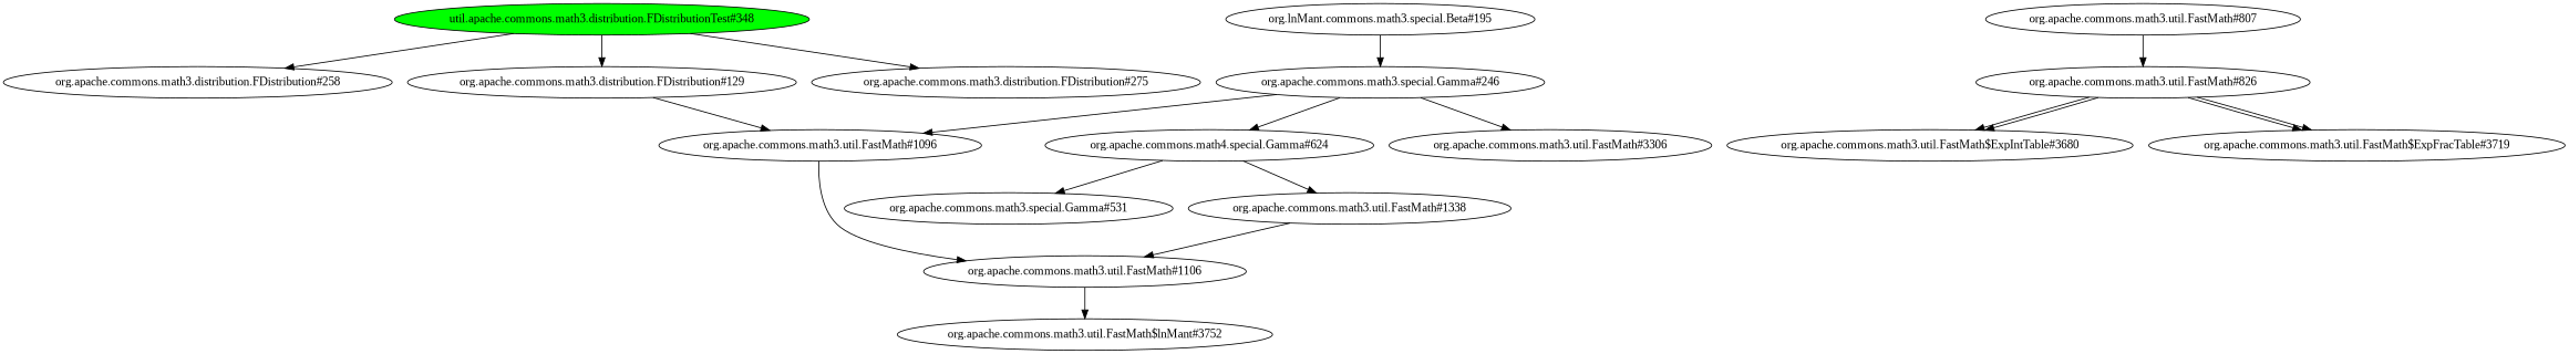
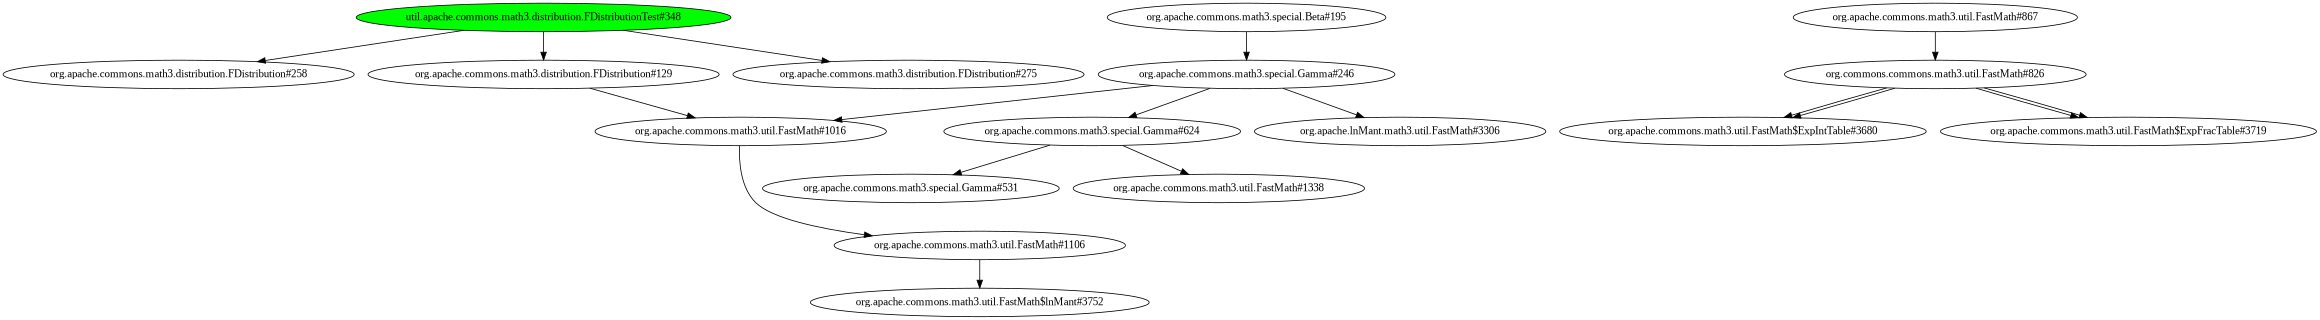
  digraph {
    fontname="Liberation Serif"
    node [fontname="Liberation Serif"]
    edge [fontname="Liberation Serif"]
    n1 [fillcolor=green label="util.apache.commons.math3.distribution.FDistributionTest#348" style=filled]
    "org.apache.commons.math3.distribution.FDistribution#258"
    "org.apache.commons.math3.distribution.FDistribution#129"
    "org.apache.commons.math3.distribution.FDistribution#275"
-   "org.apache.commons.math3.util.FastMath#1096"
+   "org.apache.commons.math3.util.FastMath#1096" [label="org.apache.commons.math3.util.FastMath#1016"]
    "org.apache.commons.math3.util.FastMath#1106"
-   "org.apache.commons.math3.util.FastMath#807"
-   "org.apache.commons.math3.util.FastMath#826"
+   "org.apache.commons.math3.util.FastMath#807" [label="org.apache.commons.math3.util.FastMath#867"]
+   "org.apache.commons.math3.util.FastMath#826" [label="org.commons.commons.math3.util.FastMath#826"]
    "org.apache.commons.math3.util.FastMath$lnMant#3752"
-   "org.apache.commons.math3.special.Beta#195" [label="org.lnMant.commons.math3.special.Beta#195"]
+   "org.apache.commons.math3.special.Beta#195"
    "org.apache.commons.math3.special.Gamma#246"
-   "org.apache.commons.math3.special.Gamma#624" [label="org.apache.commons.math4.special.Gamma#624"]
-   "org.apache.commons.math3.util.FastMath#3306"
+   "org.apache.commons.math3.special.Gamma#624"
+   "org.apache.commons.math3.util.FastMath#3306" [label="org.apache.lnMant.math3.util.FastMath#3306"]
    "org.apache.commons.math3.special.Gamma#531"
    "org.apache.commons.math3.util.FastMath#1338"
    "org.apache.commons.math3.util.FastMath$ExpIntTable#3680"
    "org.apache.commons.math3.util.FastMath$ExpFracTable#3719"
    n1 -> "org.apache.commons.math3.distribution.FDistribution#258"
    n1 -> "org.apache.commons.math3.distribution.FDistribution#129"
    n1 -> "org.apache.commons.math3.distribution.FDistribution#275"
    "org.apache.commons.math3.distribution.FDistribution#129" -> "org.apache.commons.math3.util.FastMath#1096"
    "org.apache.commons.math3.util.FastMath#1096" -> "org.apache.commons.math3.util.FastMath#1106"
    "org.apache.commons.math3.util.FastMath#1106" -> "org.apache.commons.math3.util.FastMath$lnMant#3752"
    "org.apache.commons.math3.util.FastMath#807" -> "org.apache.commons.math3.util.FastMath#826"
    "org.apache.commons.math3.util.FastMath#826" -> "org.apache.commons.math3.util.FastMath$ExpIntTable#3680"
    "org.apache.commons.math3.util.FastMath#826" -> "org.apache.commons.math3.util.FastMath$ExpIntTable#3680"
    "org.apache.commons.math3.util.FastMath#826" -> "org.apache.commons.math3.util.FastMath$ExpFracTable#3719"
    "org.apache.commons.math3.util.FastMath#826" -> "org.apache.commons.math3.util.FastMath$ExpFracTable#3719"
    "org.apache.commons.math3.special.Beta#195" -> "org.apache.commons.math3.special.Gamma#246"
    "org.apache.commons.math3.special.Gamma#246" -> "org.apache.commons.math3.util.FastMath#1096"
    "org.apache.commons.math3.special.Gamma#246" -> "org.apache.commons.math3.special.Gamma#624"
    "org.apache.commons.math3.special.Gamma#246" -> "org.apache.commons.math3.util.FastMath#3306"
    "org.apache.commons.math3.special.Gamma#624" -> "org.apache.commons.math3.special.Gamma#531"
    "org.apache.commons.math3.special.Gamma#624" -> "org.apache.commons.math3.util.FastMath#1338"
-   "org.apache.commons.math3.util.FastMath#1338" -> "org.apache.commons.math3.util.FastMath#1106"
  }
